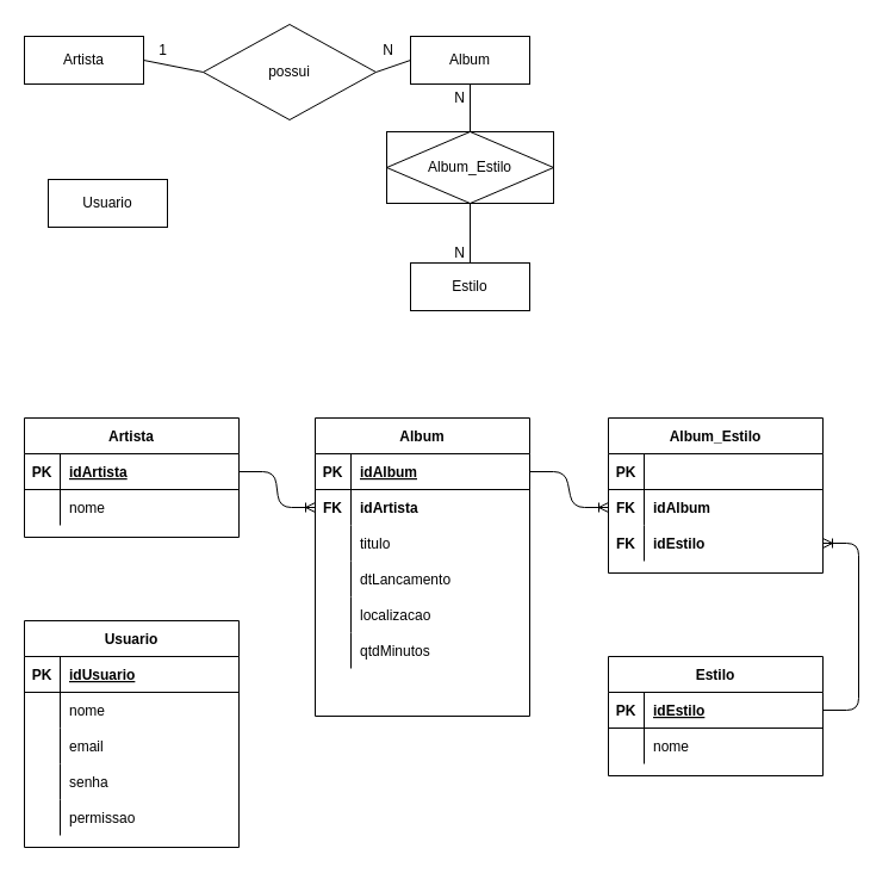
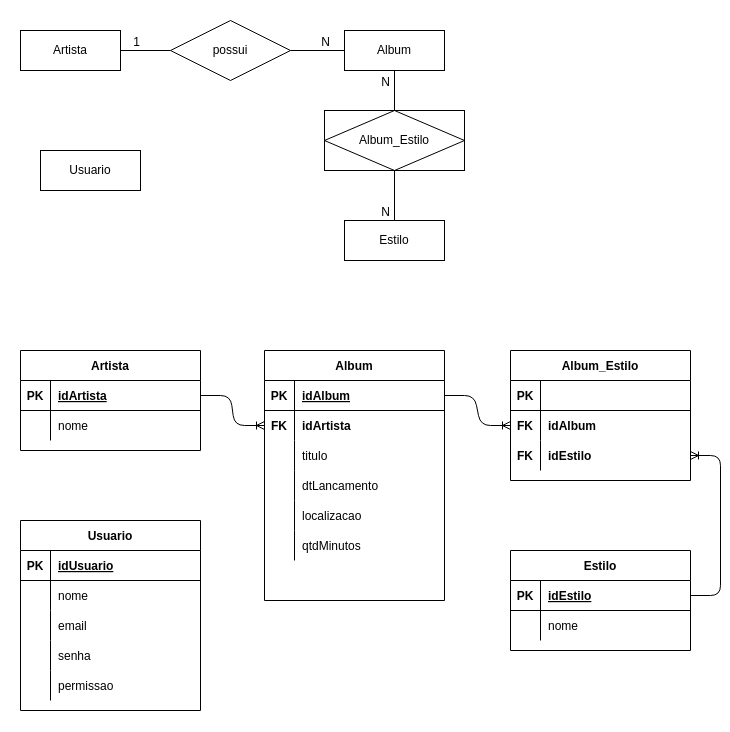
  <mxCell id="0" />
  <mxCell id="1" parent="0" />
  <mxCell id="2" value="Album" style="whiteSpace=wrap;html=1;align=center;" vertex="1" parent="1"><mxGeometry x="344" y="30" width="100" height="40" as="geometry" /></mxCell>
  <mxCell id="3" value="Estilo" style="whiteSpace=wrap;html=1;align=center;" vertex="1" parent="1"><mxGeometry x="344" y="220" width="100" height="40" as="geometry" /></mxCell>
  <mxCell id="4" value="Artista" style="whiteSpace=wrap;html=1;align=center;" vertex="1" parent="1"><mxGeometry x="20" y="30" width="100" height="40" as="geometry" /></mxCell>
  <mxCell id="5" value="Usuario" style="whiteSpace=wrap;html=1;align=center;" vertex="1" parent="1"><mxGeometry x="40" y="150" width="100" height="40" as="geometry" /></mxCell>
- <mxCell id="6" value="possui" style="shape=rhombus;perimeter=rhombusPerimeter;whiteSpace=wrap;html=1;align=center;" vertex="1" parent="1"><mxGeometry x="170" y="20" width="145" height="80" as="geometry" /></mxCell>
+ <mxCell id="6" value="possui" style="shape=rhombus;perimeter=rhombusPerimeter;whiteSpace=wrap;html=1;align=center;" vertex="1" parent="1"><mxGeometry x="170" y="20" width="120" height="60" as="geometry" /></mxCell>
  <mxCell id="7" value="" style="endArrow=none;html=1;rounded=0;entryX=1;entryY=0.5;entryDx=0;entryDy=0;exitX=0;exitY=0.5;exitDx=0;exitDy=0;" edge="1" parent="1" source="6" target="4"><mxGeometry relative="1" as="geometry"><mxPoint x="80" y="120" as="sourcePoint" /><mxPoint x="240" y="120" as="targetPoint" /></mxGeometry></mxCell>
  <mxCell id="8" value="1" style="resizable=0;html=1;align=right;verticalAlign=bottom;" connectable="0" vertex="1" parent="7"><mxGeometry x="1" relative="1" as="geometry"><mxPoint x="20" as="offset" /></mxGeometry></mxCell>
  <mxCell id="9" value="" style="endArrow=none;html=1;rounded=0;entryX=0;entryY=0.5;entryDx=0;entryDy=0;exitX=1;exitY=0.5;exitDx=0;exitDy=0;" edge="1" parent="1" source="6" target="2"><mxGeometry relative="1" as="geometry"><mxPoint x="184" y="130" as="sourcePoint" /><mxPoint x="344" y="130" as="targetPoint" /></mxGeometry></mxCell>
  <mxCell id="10" value="N" style="resizable=0;html=1;align=right;verticalAlign=bottom;" connectable="0" vertex="1" parent="9"><mxGeometry x="1" relative="1" as="geometry"><mxPoint x="-14" as="offset" /></mxGeometry></mxCell>
  <mxCell id="11" value="" style="endArrow=none;html=1;rounded=0;entryX=0.5;entryY=0;entryDx=0;entryDy=0;exitX=0.5;exitY=1;exitDx=0;exitDy=0;" edge="1" parent="1" source="15" target="3"><mxGeometry relative="1" as="geometry"><mxPoint x="650" y="50" as="sourcePoint" /><mxPoint x="610" y="110" as="targetPoint" /></mxGeometry></mxCell>
  <mxCell id="12" value="N" style="resizable=0;html=1;align=right;verticalAlign=bottom;" connectable="0" vertex="1" parent="11"><mxGeometry x="1" relative="1" as="geometry"><mxPoint x="-4" as="offset" /></mxGeometry></mxCell>
  <mxCell id="13" value="" style="endArrow=none;html=1;rounded=0;entryX=0.5;entryY=1;entryDx=0;entryDy=0;exitX=0.5;exitY=0;exitDx=0;exitDy=0;" edge="1" parent="1" source="15" target="2"><mxGeometry relative="1" as="geometry"><mxPoint x="480" y="50" as="sourcePoint" /><mxPoint x="730" y="140" as="targetPoint" /></mxGeometry></mxCell>
  <mxCell id="14" value="N" style="resizable=0;html=1;align=right;verticalAlign=bottom;" connectable="0" vertex="1" parent="13"><mxGeometry x="1" relative="1" as="geometry"><mxPoint x="-4" y="20" as="offset" /></mxGeometry></mxCell>
  <mxCell id="15" value="Album_Estilo" style="shape=associativeEntity;whiteSpace=wrap;html=1;align=center;" vertex="1" parent="1"><mxGeometry x="324" y="110" width="140" height="60" as="geometry" /></mxCell>
  <mxCell id="16" value="Artista" style="shape=table;startSize=30;container=1;collapsible=1;childLayout=tableLayout;fixedRows=1;rowLines=0;fontStyle=1;align=center;resizeLast=1;" vertex="1" parent="1"><mxGeometry x="20" y="350" width="180" height="100" as="geometry" /></mxCell>
  <mxCell id="17" value="" style="shape=partialRectangle;collapsible=0;dropTarget=0;pointerEvents=0;fillColor=none;top=0;left=0;bottom=1;right=0;points=[[0,0.5],[1,0.5]];portConstraint=eastwest;" vertex="1" parent="16"><mxGeometry y="30" width="180" height="30" as="geometry" /></mxCell>
  <mxCell id="18" value="PK" style="shape=partialRectangle;connectable=0;fillColor=none;top=0;left=0;bottom=0;right=0;fontStyle=1;overflow=hidden;" vertex="1" parent="17"><mxGeometry width="30" height="30" as="geometry" /></mxCell>
  <mxCell id="19" value="idArtista" style="shape=partialRectangle;connectable=0;fillColor=none;top=0;left=0;bottom=0;right=0;align=left;spacingLeft=6;fontStyle=5;overflow=hidden;" vertex="1" parent="17"><mxGeometry x="30" width="150" height="30" as="geometry" /></mxCell>
  <mxCell id="20" value="" style="shape=partialRectangle;collapsible=0;dropTarget=0;pointerEvents=0;fillColor=none;top=0;left=0;bottom=0;right=0;points=[[0,0.5],[1,0.5]];portConstraint=eastwest;" vertex="1" parent="16"><mxGeometry y="60" width="180" height="30" as="geometry" /></mxCell>
  <mxCell id="21" value="" style="shape=partialRectangle;connectable=0;fillColor=none;top=0;left=0;bottom=0;right=0;editable=1;overflow=hidden;" vertex="1" parent="20"><mxGeometry width="30" height="30" as="geometry" /></mxCell>
  <mxCell id="22" value="nome" style="shape=partialRectangle;connectable=0;fillColor=none;top=0;left=0;bottom=0;right=0;align=left;spacingLeft=6;overflow=hidden;" vertex="1" parent="20"><mxGeometry x="30" width="150" height="30" as="geometry" /></mxCell>
  <mxCell id="23" value="Album" style="shape=table;startSize=30;container=1;collapsible=1;childLayout=tableLayout;fixedRows=1;rowLines=0;fontStyle=1;align=center;resizeLast=1;" vertex="1" parent="1"><mxGeometry x="264" y="350" width="180" height="250" as="geometry" /></mxCell>
  <mxCell id="24" value="" style="shape=partialRectangle;collapsible=0;dropTarget=0;pointerEvents=0;fillColor=none;top=0;left=0;bottom=1;right=0;points=[[0,0.5],[1,0.5]];portConstraint=eastwest;" vertex="1" parent="23"><mxGeometry y="30" width="180" height="30" as="geometry" /></mxCell>
  <mxCell id="25" value="PK" style="shape=partialRectangle;connectable=0;fillColor=none;top=0;left=0;bottom=0;right=0;fontStyle=1;overflow=hidden;" vertex="1" parent="24"><mxGeometry width="30" height="30" as="geometry" /></mxCell>
  <mxCell id="26" value="idAlbum" style="shape=partialRectangle;connectable=0;fillColor=none;top=0;left=0;bottom=0;right=0;align=left;spacingLeft=6;fontStyle=5;overflow=hidden;" vertex="1" parent="24"><mxGeometry x="30" width="150" height="30" as="geometry" /></mxCell>
  <mxCell id="27" value="" style="shape=partialRectangle;collapsible=0;dropTarget=0;pointerEvents=0;fillColor=none;top=0;left=0;bottom=0;right=0;points=[[0,0.5],[1,0.5]];portConstraint=eastwest;" vertex="1" parent="23"><mxGeometry y="60" width="180" height="30" as="geometry" /></mxCell>
  <mxCell id="28" value="FK" style="shape=partialRectangle;connectable=0;fillColor=none;top=0;left=0;bottom=0;right=0;editable=1;overflow=hidden;fontStyle=1" vertex="1" parent="27"><mxGeometry width="30" height="30" as="geometry" /></mxCell>
  <mxCell id="29" value="idArtista" style="shape=partialRectangle;connectable=0;fillColor=none;top=0;left=0;bottom=0;right=0;align=left;spacingLeft=6;overflow=hidden;fontStyle=1" vertex="1" parent="27"><mxGeometry x="30" width="150" height="30" as="geometry" /></mxCell>
  <mxCell id="30" value="" style="shape=partialRectangle;collapsible=0;dropTarget=0;pointerEvents=0;fillColor=none;top=0;left=0;bottom=0;right=0;points=[[0,0.5],[1,0.5]];portConstraint=eastwest;" vertex="1" parent="23"><mxGeometry y="90" width="180" height="30" as="geometry" /></mxCell>
  <mxCell id="31" value="" style="shape=partialRectangle;connectable=0;fillColor=none;top=0;left=0;bottom=0;right=0;editable=1;overflow=hidden;" vertex="1" parent="30"><mxGeometry width="30" height="30" as="geometry" /></mxCell>
  <mxCell id="32" value="titulo" style="shape=partialRectangle;connectable=0;fillColor=none;top=0;left=0;bottom=0;right=0;align=left;spacingLeft=6;overflow=hidden;" vertex="1" parent="30"><mxGeometry x="30" width="150" height="30" as="geometry" /></mxCell>
  <mxCell id="33" value="" style="shape=partialRectangle;collapsible=0;dropTarget=0;pointerEvents=0;fillColor=none;top=0;left=0;bottom=0;right=0;points=[[0,0.5],[1,0.5]];portConstraint=eastwest;" vertex="1" parent="23"><mxGeometry y="120" width="180" height="30" as="geometry" /></mxCell>
  <mxCell id="34" value="" style="shape=partialRectangle;connectable=0;fillColor=none;top=0;left=0;bottom=0;right=0;editable=1;overflow=hidden;" vertex="1" parent="33"><mxGeometry width="30" height="30" as="geometry" /></mxCell>
  <mxCell id="35" value="dtLancamento" style="shape=partialRectangle;connectable=0;fillColor=none;top=0;left=0;bottom=0;right=0;align=left;spacingLeft=6;overflow=hidden;" vertex="1" parent="33"><mxGeometry x="30" width="150" height="30" as="geometry" /></mxCell>
  <mxCell id="36" value="" style="shape=partialRectangle;collapsible=0;dropTarget=0;pointerEvents=0;fillColor=none;top=0;left=0;bottom=0;right=0;points=[[0,0.5],[1,0.5]];portConstraint=eastwest;" vertex="1" parent="23"><mxGeometry y="150" width="180" height="30" as="geometry" /></mxCell>
  <mxCell id="37" value="" style="shape=partialRectangle;connectable=0;fillColor=none;top=0;left=0;bottom=0;right=0;editable=1;overflow=hidden;" vertex="1" parent="36"><mxGeometry width="30" height="30" as="geometry" /></mxCell>
  <mxCell id="38" value="localizacao" style="shape=partialRectangle;connectable=0;fillColor=none;top=0;left=0;bottom=0;right=0;align=left;spacingLeft=6;overflow=hidden;" vertex="1" parent="36"><mxGeometry x="30" width="150" height="30" as="geometry" /></mxCell>
  <mxCell id="39" value="" style="shape=partialRectangle;collapsible=0;dropTarget=0;pointerEvents=0;fillColor=none;top=0;left=0;bottom=0;right=0;points=[[0,0.5],[1,0.5]];portConstraint=eastwest;" vertex="1" parent="23"><mxGeometry y="180" width="180" height="30" as="geometry" /></mxCell>
  <mxCell id="40" value="" style="shape=partialRectangle;connectable=0;fillColor=none;top=0;left=0;bottom=0;right=0;editable=1;overflow=hidden;" vertex="1" parent="39"><mxGeometry width="30" height="30" as="geometry" /></mxCell>
  <mxCell id="41" value="qtdMinutos" style="shape=partialRectangle;connectable=0;fillColor=none;top=0;left=0;bottom=0;right=0;align=left;spacingLeft=6;overflow=hidden;" vertex="1" parent="39"><mxGeometry x="30" width="150" height="30" as="geometry" /></mxCell>
  <mxCell id="42" value="" style="shape=partialRectangle;collapsible=0;dropTarget=0;pointerEvents=0;fillColor=none;top=0;left=0;bottom=0;right=0;points=[[0,0.5],[1,0.5]];portConstraint=eastwest;" vertex="1" parent="23"><mxGeometry y="210" width="180" height="30" as="geometry" /></mxCell>
  <mxCell id="43" value="" style="shape=partialRectangle;connectable=0;fillColor=none;top=0;left=0;bottom=0;right=0;editable=1;overflow=hidden;" vertex="1" parent="42"><mxGeometry width="30" height="30" as="geometry" /></mxCell>
  <mxCell id="44" value="Album_Estilo" style="shape=table;startSize=30;container=1;collapsible=1;childLayout=tableLayout;fixedRows=1;rowLines=0;fontStyle=1;align=center;resizeLast=1;" vertex="1" parent="1"><mxGeometry x="510" y="350" width="180" height="130" as="geometry" /></mxCell>
  <mxCell id="45" value="" style="shape=partialRectangle;collapsible=0;dropTarget=0;pointerEvents=0;fillColor=none;top=0;left=0;bottom=1;right=0;points=[[0,0.5],[1,0.5]];portConstraint=eastwest;" vertex="1" parent="44"><mxGeometry y="30" width="180" height="30" as="geometry" /></mxCell>
  <mxCell id="46" value="PK" style="shape=partialRectangle;connectable=0;fillColor=none;top=0;left=0;bottom=0;right=0;fontStyle=1;overflow=hidden;" vertex="1" parent="45"><mxGeometry width="30" height="30" as="geometry" /></mxCell>
  <mxCell id="47" value="" style="shape=partialRectangle;collapsible=0;dropTarget=0;pointerEvents=0;fillColor=none;top=0;left=0;bottom=0;right=0;points=[[0,0.5],[1,0.5]];portConstraint=eastwest;" vertex="1" parent="44"><mxGeometry y="60" width="180" height="30" as="geometry" /></mxCell>
  <mxCell id="48" value="FK" style="shape=partialRectangle;connectable=0;fillColor=none;top=0;left=0;bottom=0;right=0;editable=1;overflow=hidden;fontStyle=1" vertex="1" parent="47"><mxGeometry width="30" height="30" as="geometry" /></mxCell>
  <mxCell id="49" value="idAlbum" style="shape=partialRectangle;connectable=0;fillColor=none;top=0;left=0;bottom=0;right=0;align=left;spacingLeft=6;overflow=hidden;fontStyle=1" vertex="1" parent="47"><mxGeometry x="30" width="150" height="30" as="geometry" /></mxCell>
  <mxCell id="50" value="" style="shape=partialRectangle;collapsible=0;dropTarget=0;pointerEvents=0;fillColor=none;top=0;left=0;bottom=0;right=0;points=[[0,0.5],[1,0.5]];portConstraint=eastwest;" vertex="1" parent="44"><mxGeometry y="90" width="180" height="30" as="geometry" /></mxCell>
  <mxCell id="51" value="FK" style="shape=partialRectangle;connectable=0;fillColor=none;top=0;left=0;bottom=0;right=0;editable=1;overflow=hidden;fontStyle=1" vertex="1" parent="50"><mxGeometry width="30" height="30" as="geometry" /></mxCell>
  <mxCell id="52" value="idEstilo" style="shape=partialRectangle;connectable=0;fillColor=none;top=0;left=0;bottom=0;right=0;align=left;spacingLeft=6;overflow=hidden;fontStyle=1" vertex="1" parent="50"><mxGeometry x="30" width="150" height="30" as="geometry" /></mxCell>
  <mxCell id="53" value="Estilo" style="shape=table;startSize=30;container=1;collapsible=1;childLayout=tableLayout;fixedRows=1;rowLines=0;fontStyle=1;align=center;resizeLast=1;" vertex="1" parent="1"><mxGeometry x="510" y="550" width="180" height="100" as="geometry" /></mxCell>
  <mxCell id="54" value="" style="shape=partialRectangle;collapsible=0;dropTarget=0;pointerEvents=0;fillColor=none;top=0;left=0;bottom=1;right=0;points=[[0,0.5],[1,0.5]];portConstraint=eastwest;" vertex="1" parent="53"><mxGeometry y="30" width="180" height="30" as="geometry" /></mxCell>
  <mxCell id="55" value="PK" style="shape=partialRectangle;connectable=0;fillColor=none;top=0;left=0;bottom=0;right=0;fontStyle=1;overflow=hidden;" vertex="1" parent="54"><mxGeometry width="30" height="30" as="geometry" /></mxCell>
  <mxCell id="56" value="idEstilo" style="shape=partialRectangle;connectable=0;fillColor=none;top=0;left=0;bottom=0;right=0;align=left;spacingLeft=6;fontStyle=5;overflow=hidden;" vertex="1" parent="54"><mxGeometry x="30" width="150" height="30" as="geometry" /></mxCell>
  <mxCell id="57" value="" style="shape=partialRectangle;collapsible=0;dropTarget=0;pointerEvents=0;fillColor=none;top=0;left=0;bottom=0;right=0;points=[[0,0.5],[1,0.5]];portConstraint=eastwest;" vertex="1" parent="53"><mxGeometry y="60" width="180" height="30" as="geometry" /></mxCell>
  <mxCell id="58" value="" style="shape=partialRectangle;connectable=0;fillColor=none;top=0;left=0;bottom=0;right=0;editable=1;overflow=hidden;" vertex="1" parent="57"><mxGeometry width="30" height="30" as="geometry" /></mxCell>
  <mxCell id="59" value="nome" style="shape=partialRectangle;connectable=0;fillColor=none;top=0;left=0;bottom=0;right=0;align=left;spacingLeft=6;overflow=hidden;" vertex="1" parent="57"><mxGeometry x="30" width="150" height="30" as="geometry" /></mxCell>
  <mxCell id="60" value="Usuario" style="shape=table;startSize=30;container=1;collapsible=1;childLayout=tableLayout;fixedRows=1;rowLines=0;fontStyle=1;align=center;resizeLast=1;" vertex="1" parent="1"><mxGeometry x="20" y="520" width="180" height="190" as="geometry" /></mxCell>
  <mxCell id="61" value="" style="shape=partialRectangle;collapsible=0;dropTarget=0;pointerEvents=0;fillColor=none;top=0;left=0;bottom=1;right=0;points=[[0,0.5],[1,0.5]];portConstraint=eastwest;" vertex="1" parent="60"><mxGeometry y="30" width="180" height="30" as="geometry" /></mxCell>
  <mxCell id="62" value="PK" style="shape=partialRectangle;connectable=0;fillColor=none;top=0;left=0;bottom=0;right=0;fontStyle=1;overflow=hidden;" vertex="1" parent="61"><mxGeometry width="30" height="30" as="geometry" /></mxCell>
  <mxCell id="63" value="idUsuario" style="shape=partialRectangle;connectable=0;fillColor=none;top=0;left=0;bottom=0;right=0;align=left;spacingLeft=6;fontStyle=5;overflow=hidden;" vertex="1" parent="61"><mxGeometry x="30" width="150" height="30" as="geometry" /></mxCell>
  <mxCell id="64" value="" style="shape=partialRectangle;collapsible=0;dropTarget=0;pointerEvents=0;fillColor=none;top=0;left=0;bottom=0;right=0;points=[[0,0.5],[1,0.5]];portConstraint=eastwest;" vertex="1" parent="60"><mxGeometry y="60" width="180" height="30" as="geometry" /></mxCell>
  <mxCell id="65" value="" style="shape=partialRectangle;connectable=0;fillColor=none;top=0;left=0;bottom=0;right=0;editable=1;overflow=hidden;" vertex="1" parent="64"><mxGeometry width="30" height="30" as="geometry" /></mxCell>
  <mxCell id="66" value="nome" style="shape=partialRectangle;connectable=0;fillColor=none;top=0;left=0;bottom=0;right=0;align=left;spacingLeft=6;overflow=hidden;" vertex="1" parent="64"><mxGeometry x="30" width="150" height="30" as="geometry" /></mxCell>
  <mxCell id="67" value="" style="shape=partialRectangle;collapsible=0;dropTarget=0;pointerEvents=0;fillColor=none;top=0;left=0;bottom=0;right=0;points=[[0,0.5],[1,0.5]];portConstraint=eastwest;" vertex="1" parent="60"><mxGeometry y="90" width="180" height="30" as="geometry" /></mxCell>
  <mxCell id="68" value="" style="shape=partialRectangle;connectable=0;fillColor=none;top=0;left=0;bottom=0;right=0;editable=1;overflow=hidden;" vertex="1" parent="67"><mxGeometry width="30" height="30" as="geometry" /></mxCell>
  <mxCell id="69" value="email" style="shape=partialRectangle;connectable=0;fillColor=none;top=0;left=0;bottom=0;right=0;align=left;spacingLeft=6;overflow=hidden;" vertex="1" parent="67"><mxGeometry x="30" width="150" height="30" as="geometry" /></mxCell>
  <mxCell id="70" value="" style="shape=partialRectangle;collapsible=0;dropTarget=0;pointerEvents=0;fillColor=none;top=0;left=0;bottom=0;right=0;points=[[0,0.5],[1,0.5]];portConstraint=eastwest;" vertex="1" parent="60"><mxGeometry y="120" width="180" height="30" as="geometry" /></mxCell>
  <mxCell id="71" value="" style="shape=partialRectangle;connectable=0;fillColor=none;top=0;left=0;bottom=0;right=0;editable=1;overflow=hidden;" vertex="1" parent="70"><mxGeometry width="30" height="30" as="geometry" /></mxCell>
  <mxCell id="72" value="senha" style="shape=partialRectangle;connectable=0;fillColor=none;top=0;left=0;bottom=0;right=0;align=left;spacingLeft=6;overflow=hidden;" vertex="1" parent="70"><mxGeometry x="30" width="150" height="30" as="geometry" /></mxCell>
  <mxCell id="73" value="" style="shape=partialRectangle;collapsible=0;dropTarget=0;pointerEvents=0;fillColor=none;top=0;left=0;bottom=0;right=0;points=[[0,0.5],[1,0.5]];portConstraint=eastwest;" vertex="1" parent="60"><mxGeometry y="150" width="180" height="30" as="geometry" /></mxCell>
  <mxCell id="74" value="" style="shape=partialRectangle;connectable=0;fillColor=none;top=0;left=0;bottom=0;right=0;editable=1;overflow=hidden;" vertex="1" parent="73"><mxGeometry width="30" height="30" as="geometry" /></mxCell>
  <mxCell id="75" value="permissao" style="shape=partialRectangle;connectable=0;fillColor=none;top=0;left=0;bottom=0;right=0;align=left;spacingLeft=6;overflow=hidden;" vertex="1" parent="73"><mxGeometry x="30" width="150" height="30" as="geometry" /></mxCell>
  <mxCell id="76" value="" style="edgeStyle=entityRelationEdgeStyle;fontSize=12;html=1;endArrow=ERoneToMany;" edge="1" parent="1" source="17" target="27"><mxGeometry width="100" height="100" relative="1" as="geometry"><mxPoint x="140" y="550" as="sourcePoint" /><mxPoint x="240" y="450" as="targetPoint" /></mxGeometry></mxCell>
  <mxCell id="77" value="" style="edgeStyle=entityRelationEdgeStyle;fontSize=12;html=1;endArrow=ERoneToMany;" edge="1" parent="1" source="24" target="47"><mxGeometry width="100" height="100" relative="1" as="geometry"><mxPoint x="450" y="590" as="sourcePoint" /><mxPoint x="550" y="490" as="targetPoint" /></mxGeometry></mxCell>
  <mxCell id="78" value="" style="edgeStyle=entityRelationEdgeStyle;fontSize=12;html=1;endArrow=ERoneToMany;" edge="1" parent="1" source="54" target="50"><mxGeometry width="100" height="100" relative="1" as="geometry"><mxPoint x="400" y="590" as="sourcePoint" /><mxPoint x="500" y="490" as="targetPoint" /></mxGeometry></mxCell>
